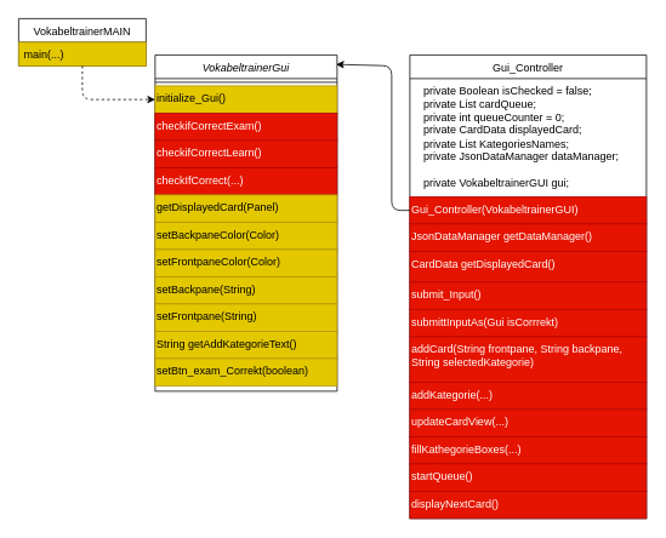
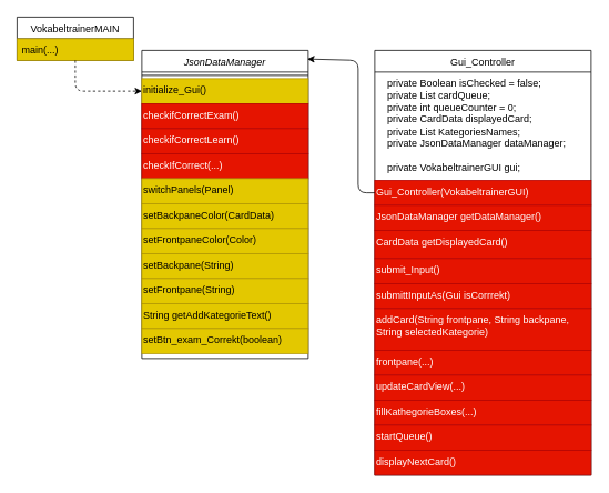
  <mxCell id="0" />
  <mxCell id="1" parent="0" />
- <mxCell id="2" value="VokabeltrainerGui" style="swimlane;fontStyle=2;align=center;verticalAlign=top;childLayout=stackLayout;horizontal=1;startSize=26;horizontalStack=0;resizeParent=1;resizeLast=0;collapsible=1;marginBottom=0;rounded=0;shadow=0;strokeWidth=1;" vertex="1" parent="1"><mxGeometry x="170" y="60" width="200" height="370" as="geometry"><mxRectangle x="230" y="140" width="160" height="26" as="alternateBounds" /></mxGeometry></mxCell>
+ <mxCell id="2" value="JsonDataManager" style="swimlane;fontStyle=2;align=center;verticalAlign=top;childLayout=stackLayout;horizontal=1;startSize=26;horizontalStack=0;resizeParent=1;resizeLast=0;collapsible=1;marginBottom=0;rounded=0;shadow=0;strokeWidth=1;" vertex="1" parent="1"><mxGeometry x="170" y="60" width="200" height="370" as="geometry"><mxRectangle x="230" y="140" width="160" height="26" as="alternateBounds" /></mxGeometry></mxCell>
  <mxCell id="3" value="" style="line;html=1;strokeWidth=1;align=left;verticalAlign=middle;spacingTop=-1;spacingLeft=3;spacingRight=3;rotatable=0;labelPosition=right;points=[];portConstraint=eastwest;" vertex="1" parent="2"><mxGeometry y="26" width="200" height="8" as="geometry" /></mxCell>
  <mxCell id="4" value="initialize_Gui()" style="text;whiteSpace=wrap;html=1;fillColor=#e3c800;strokeColor=#B09500;fontColor=#000000;" vertex="1" parent="2"><mxGeometry y="34" width="200" height="30" as="geometry" /></mxCell>
  <mxCell id="5" value="checkifCorrectExam()" style="text;whiteSpace=wrap;html=1;fillColor=#e51400;strokeColor=#B20000;fontColor=#ffffff;" vertex="1" parent="2"><mxGeometry y="64" width="200" height="30" as="geometry" /></mxCell>
  <mxCell id="6" value="checkifCorrectLearn()" style="text;whiteSpace=wrap;html=1;fillColor=#e51400;strokeColor=#B20000;fontColor=#ffffff;" vertex="1" parent="2"><mxGeometry y="94" width="200" height="30" as="geometry" /></mxCell>
  <mxCell id="7" value="checkIfCorrect(...)" style="text;whiteSpace=wrap;html=1;fillColor=#e51400;strokeColor=#B20000;fontColor=#ffffff;" vertex="1" parent="2"><mxGeometry y="124" width="200" height="30" as="geometry" /></mxCell>
- <mxCell id="8" value="getDisplayedCard(Panel)" style="text;whiteSpace=wrap;html=1;fillColor=#e3c800;strokeColor=#B09500;fontColor=#000000;" vertex="1" parent="2"><mxGeometry y="154" width="200" height="30" as="geometry" /></mxCell>
- <mxCell id="9" value="setBackpaneColor(Color)" style="text;whiteSpace=wrap;html=1;fillColor=#e3c800;strokeColor=#B09500;fontColor=#000000;" vertex="1" parent="2"><mxGeometry y="184" width="200" height="30" as="geometry" /></mxCell>
+ <mxCell id="8" value="switchPanels(Panel)" style="text;whiteSpace=wrap;html=1;fillColor=#e3c800;strokeColor=#B09500;fontColor=#000000;" vertex="1" parent="2"><mxGeometry y="154" width="200" height="30" as="geometry" /></mxCell>
+ <mxCell id="9" value="setBackpaneColor(CardData)" style="text;whiteSpace=wrap;html=1;fillColor=#e3c800;strokeColor=#B09500;fontColor=#000000;" vertex="1" parent="2"><mxGeometry y="184" width="200" height="30" as="geometry" /></mxCell>
  <mxCell id="10" value="setFrontpaneColor(Color)" style="text;whiteSpace=wrap;html=1;fillColor=#e3c800;strokeColor=#B09500;fontColor=#000000;" vertex="1" parent="2"><mxGeometry y="214" width="200" height="30" as="geometry" /></mxCell>
  <mxCell id="11" value="setBackpane(String)" style="text;whiteSpace=wrap;html=1;fillColor=#e3c800;strokeColor=#B09500;fontColor=#000000;" vertex="1" parent="2"><mxGeometry y="244" width="200" height="30" as="geometry" /></mxCell>
  <mxCell id="12" value="setFrontpane(String)" style="text;whiteSpace=wrap;html=1;fillColor=#e3c800;strokeColor=#B09500;fontColor=#000000;" vertex="1" parent="2"><mxGeometry y="274" width="200" height="30" as="geometry" /></mxCell>
  <mxCell id="13" value="String getAddKategorieText()" style="text;whiteSpace=wrap;html=1;fillColor=#e3c800;strokeColor=#B09500;fontColor=#000000;" vertex="1" parent="2"><mxGeometry y="304" width="200" height="30" as="geometry" /></mxCell>
  <mxCell id="14" value="setBtn_exam_Correkt(boolean)" style="text;whiteSpace=wrap;html=1;fillColor=#e3c800;strokeColor=#B09500;fontColor=#000000;" vertex="1" parent="2"><mxGeometry y="334" width="200" height="30" as="geometry" /></mxCell>
  <mxCell id="15" value="VokabeltrainerMAIN" style="swimlane;fontStyle=0;childLayout=stackLayout;horizontal=1;startSize=26;fillColor=none;horizontalStack=0;resizeParent=1;resizeParentMax=0;resizeLast=0;collapsible=1;marginBottom=0;" vertex="1" parent="1"><mxGeometry x="20" y="20" width="140" height="52" as="geometry" /></mxCell>
  <mxCell id="16" value="main(...)" style="text;strokeColor=#B09500;align=left;verticalAlign=top;spacingLeft=4;spacingRight=4;overflow=hidden;rotatable=0;points=[[0,0.5],[1,0.5]];portConstraint=eastwest;fontColor=#000000;fillColor=#e3c800;" vertex="1" parent="15"><mxGeometry y="26" width="140" height="26" as="geometry" /></mxCell>
  <mxCell id="17" value="" style="endArrow=classic;html=1;exitX=0.5;exitY=1;exitDx=0;exitDy=0;entryX=0;entryY=0.5;entryDx=0;entryDy=0;dashed=1;" edge="1" parent="1" source="15" target="4"><mxGeometry width="50" height="50" relative="1" as="geometry"><mxPoint x="340" y="350" as="sourcePoint" /><mxPoint x="263" y="80" as="targetPoint" /><Array as="points"><mxPoint x="90" y="109" /></Array></mxGeometry></mxCell>
  <mxCell id="18" value="Gui_Controller" style="swimlane;fontStyle=0;childLayout=stackLayout;horizontal=1;startSize=26;fillColor=none;horizontalStack=0;resizeParent=1;resizeParentMax=0;resizeLast=0;collapsible=1;marginBottom=0;" vertex="1" parent="1"><mxGeometry x="450" y="60" width="260" height="510" as="geometry" /></mxCell>
  <mxCell id="19" value="&amp;nbsp;&amp;nbsp;&amp;nbsp; private Boolean isChecked = false;&lt;br&gt;&amp;nbsp;&amp;nbsp; &amp;nbsp;private List cardQueue;&lt;br&gt;&amp;nbsp;&amp;nbsp; &amp;nbsp;private int queueCounter = 0;&lt;br&gt;&amp;nbsp;&amp;nbsp; &amp;nbsp;private CardData displayedCard;&lt;br&gt;&amp;nbsp;&amp;nbsp; &amp;nbsp;private List KategoriesNames;&lt;br&gt;&amp;nbsp;&amp;nbsp; &amp;nbsp;private JsonDataManager dataManager;&lt;br&gt;&amp;nbsp;&amp;nbsp; &amp;nbsp;&lt;br&gt;&amp;nbsp;&amp;nbsp; &amp;nbsp;private VokabeltrainerGUI gui;" style="text;whiteSpace=wrap;html=1;" vertex="1" parent="18"><mxGeometry y="26" width="260" height="130" as="geometry" /></mxCell>
  <mxCell id="20" value="Gui_Controller(VokabeltrainerGUI)" style="text;whiteSpace=wrap;html=1;fillColor=#e51400;strokeColor=#B20000;fontColor=#ffffff;" vertex="1" parent="18"><mxGeometry y="156" width="260" height="30" as="geometry" /></mxCell>
  <mxCell id="21" value="JsonDataManager getDataManager()" style="text;whiteSpace=wrap;html=1;fillColor=#e51400;strokeColor=#B20000;fontColor=#ffffff;" vertex="1" parent="18"><mxGeometry y="186" width="260" height="30" as="geometry" /></mxCell>
  <mxCell id="22" value="CardData getDisplayedCard()" style="text;whiteSpace=wrap;html=1;fillColor=#e51400;strokeColor=#B20000;fontColor=#ffffff;" vertex="1" parent="18"><mxGeometry y="216" width="260" height="34" as="geometry" /></mxCell>
  <mxCell id="23" value="submit_Input()" style="text;whiteSpace=wrap;html=1;fillColor=#e51400;strokeColor=#B20000;fontColor=#ffffff;" vertex="1" parent="18"><mxGeometry y="250" width="260" height="30" as="geometry" /></mxCell>
  <mxCell id="24" value="submittInputAs(Gui isCorrrekt)" style="text;whiteSpace=wrap;html=1;fillColor=#e51400;strokeColor=#B20000;fontColor=#ffffff;" vertex="1" parent="18"><mxGeometry y="280" width="260" height="30" as="geometry" /></mxCell>
  <mxCell id="25" value="addCard(String frontpane, String backpane, String selectedKategorie)" style="text;whiteSpace=wrap;html=1;fillColor=#e51400;strokeColor=#B20000;fontColor=#ffffff;" vertex="1" parent="18"><mxGeometry y="310" width="260" height="50" as="geometry" /></mxCell>
- <mxCell id="26" value="addKategorie(...)" style="text;whiteSpace=wrap;html=1;fillColor=#e51400;strokeColor=#B20000;fontColor=#ffffff;" vertex="1" parent="18"><mxGeometry y="360" width="260" height="30" as="geometry" /></mxCell>
+ <mxCell id="26" value="frontpane(...)" style="text;whiteSpace=wrap;html=1;fillColor=#e51400;strokeColor=#B20000;fontColor=#ffffff;" vertex="1" parent="18"><mxGeometry y="360" width="260" height="30" as="geometry" /></mxCell>
  <mxCell id="27" value="updateCardView(...)" style="text;whiteSpace=wrap;html=1;fillColor=#e51400;strokeColor=#B20000;fontColor=#ffffff;" vertex="1" parent="18"><mxGeometry y="390" width="260" height="30" as="geometry" /></mxCell>
  <mxCell id="28" value="fillKathegorieBoxes(...)" style="text;whiteSpace=wrap;html=1;fillColor=#e51400;strokeColor=#B20000;fontColor=#ffffff;" vertex="1" parent="18"><mxGeometry y="420" width="260" height="30" as="geometry" /></mxCell>
  <mxCell id="29" value="startQueue()" style="text;whiteSpace=wrap;html=1;fillColor=#e51400;strokeColor=#B20000;fontColor=#ffffff;" vertex="1" parent="18"><mxGeometry y="450" width="260" height="30" as="geometry" /></mxCell>
  <mxCell id="30" value="displayNextCard()" style="text;whiteSpace=wrap;html=1;fillColor=#e51400;strokeColor=#B20000;fontColor=#ffffff;" vertex="1" parent="18"><mxGeometry y="480" width="260" height="30" as="geometry" /></mxCell>
  <mxCell id="31" style="edgeStyle=orthogonalEdgeStyle;rounded=0;orthogonalLoop=1;jettySize=auto;html=1;exitX=0.5;exitY=1;exitDx=0;exitDy=0;" edge="1" parent="18" source="29" target="29"><mxGeometry relative="1" as="geometry" /></mxCell>
  <mxCell id="32" value="" style="endArrow=classic;html=1;exitX=0;exitY=0.5;exitDx=0;exitDy=0;entryX=0.995;entryY=0.028;entryDx=0;entryDy=0;entryPerimeter=0;" edge="1" parent="1" source="20" target="2"><mxGeometry width="50" height="50" relative="1" as="geometry"><mxPoint x="340" y="350" as="sourcePoint" /><mxPoint x="410" y="70" as="targetPoint" /><Array as="points"><mxPoint x="430" y="231" /><mxPoint x="430" y="72" /></Array></mxGeometry></mxCell>
